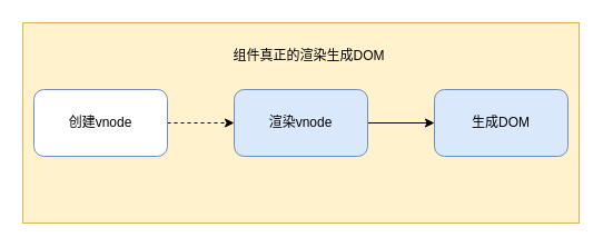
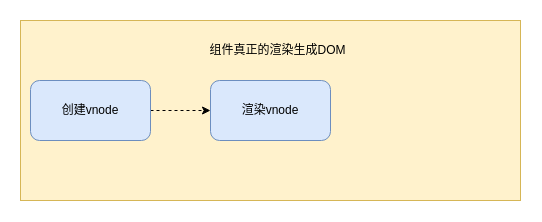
  <mxCell id="0" />
  <mxCell id="1" parent="0" />
  <mxCell id="2" value="" style="whiteSpace=wrap;html=1;fillColor=#fff2cc;strokeColor=#d6b656;" vertex="1" parent="1"><mxGeometry x="20" y="20" width="500" height="180" as="geometry" /></mxCell>
  <mxCell id="3" value="" style="edgeStyle=orthogonalEdgeStyle;rounded=0;orthogonalLoop=1;jettySize=auto;html=1;dashed=1;" edge="1" parent="1" source="4" target="6"><mxGeometry relative="1" as="geometry" /></mxCell>
- <mxCell id="4" value="创建vnode" style="rounded=1;whiteSpace=wrap;html=1;fillColor=#ffffff;strokeColor=#6c8ebf;" vertex="1" parent="1"><mxGeometry x="30" y="80" width="120" height="60" as="geometry" /></mxCell>
- <mxCell id="5" value="" style="edgeStyle=orthogonalEdgeStyle;rounded=0;orthogonalLoop=1;jettySize=auto;html=1;" edge="1" parent="1" source="6" target="7"><mxGeometry relative="1" as="geometry" /></mxCell>
+ <mxCell id="4" value="创建vnode" style="rounded=1;whiteSpace=wrap;html=1;fillColor=#dae8fc;strokeColor=#6c8ebf;" vertex="1" parent="1"><mxGeometry x="30" y="80" width="120" height="60" as="geometry" /></mxCell>
  <mxCell id="6" value="渲染vnode" style="rounded=1;whiteSpace=wrap;html=1;fillColor=#dae8fc;strokeColor=#6c8ebf;" vertex="1" parent="1"><mxGeometry x="210" y="80" width="120" height="60" as="geometry" /></mxCell>
- <mxCell id="7" value="生成DOM" style="rounded=1;whiteSpace=wrap;html=1;fillColor=#dae8fc;strokeColor=#6c8ebf;" vertex="1" parent="1"><mxGeometry x="390" y="80" width="120" height="60" as="geometry" /></mxCell>
  <mxCell id="8" value="组件真正的渲染生成DOM" style="text;strokeColor=none;align=center;fillColor=none;html=1;verticalAlign=middle;whiteSpace=wrap;rounded=0;" vertex="1" parent="1"><mxGeometry x="185" y="30" width="185" height="40" as="geometry" /></mxCell>
